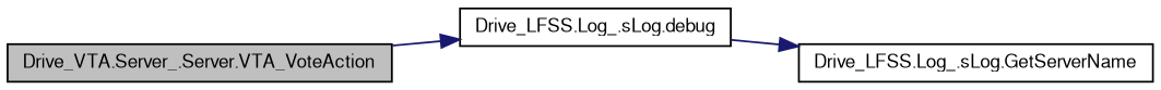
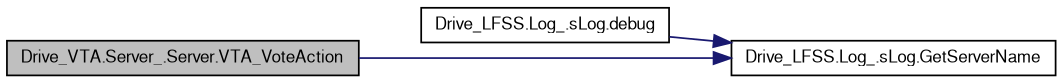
  digraph {
    rankdir=LR
    node [color=black fontname=FreeSans fontsize=10 shape=record]
    edge [color=midnightblue fontname=FreeSans fontsize=10 labelfontname=FreeSans labelfontsize=10 style=solid]
    n1 [fillcolor=grey75 fontcolor=black height=0.2 label="Drive_VTA.Server_.Server.VTA_VoteAction" style=filled width=0.4]
    n2 [height=0.2 label="Drive_LFSS.Log_.sLog.debug" width=0.4]
    n3 [height=0.2 label="Drive_LFSS.Log_.sLog.GetServerName" width=0.4]
-   n1 -> n2
+   n1 -> n3
    n2 -> n3
  }
